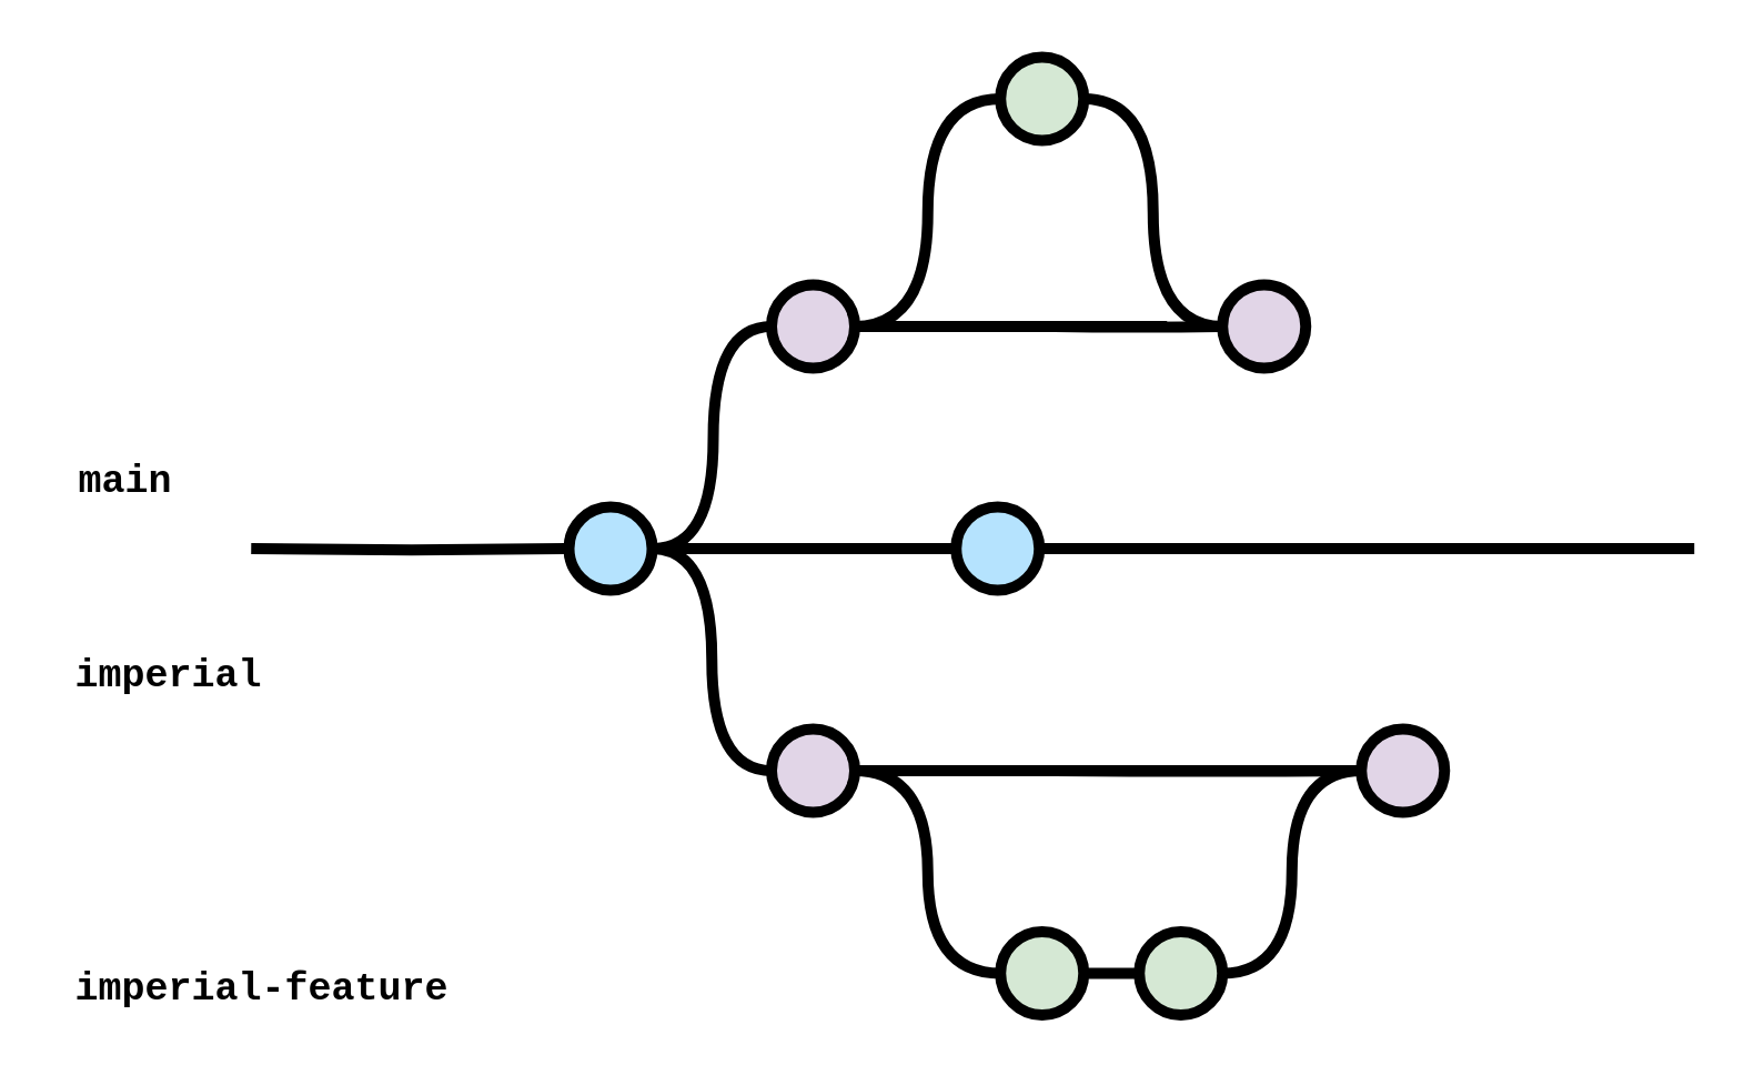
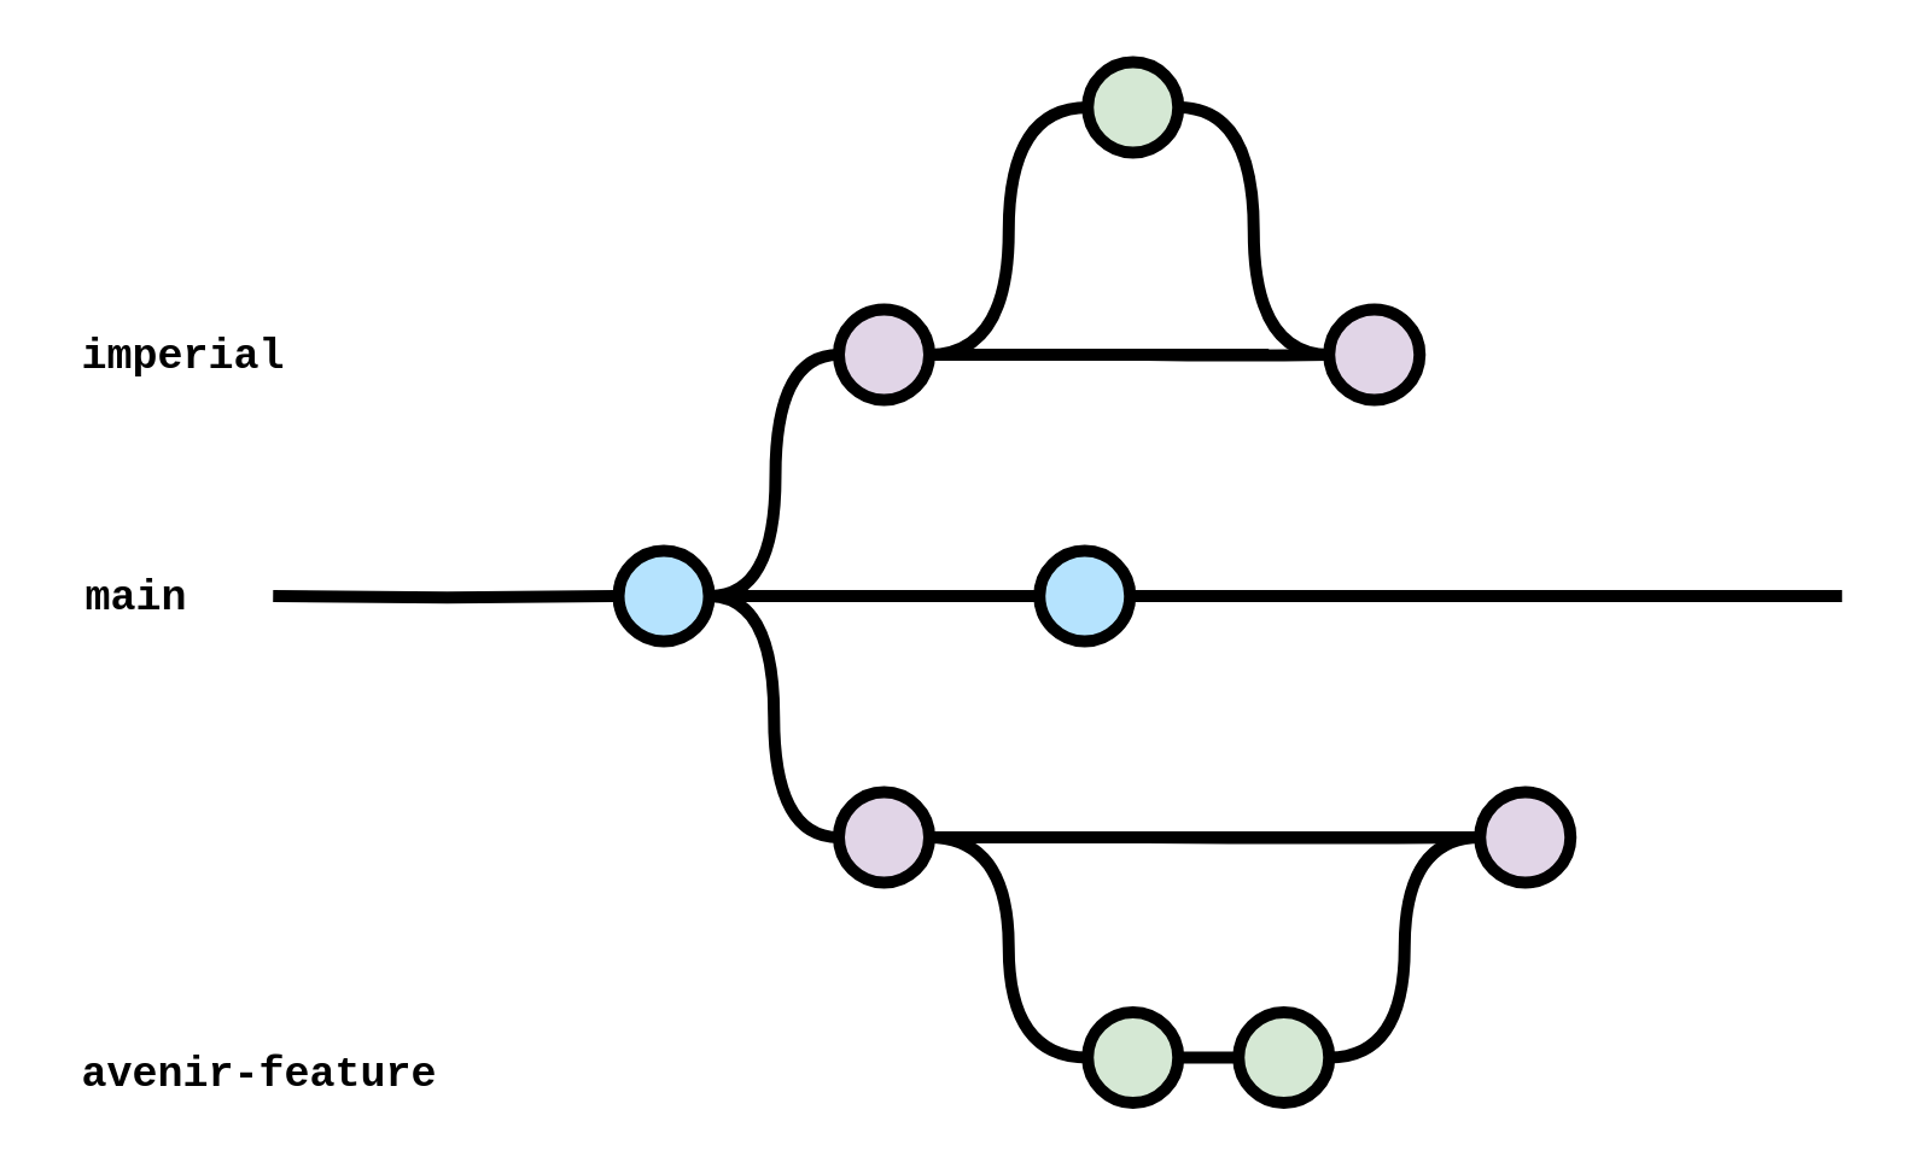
  <mxCell id="0" />
  <mxCell id="1" parent="0" />
  <mxCell id="2" value="" style="edgeStyle=orthogonalEdgeStyle;rounded=0;html=1;jettySize=auto;orthogonalLoop=1;plain-blue;endArrow=none;endFill=0;strokeWidth=4;strokeColor=#000000;" edge="1" parent="1" source="4" target="6"><mxGeometry x="294.5" y="700" as="geometry" /></mxCell>
  <mxCell id="3" style="edgeStyle=orthogonalEdgeStyle;curved=1;rounded=0;html=1;exitX=1;exitY=0.5;exitPerimeter=0;entryX=0;entryY=0.5;entryPerimeter=0;endArrow=none;endFill=0;jettySize=auto;orthogonalLoop=1;strokeWidth=4;fontSize=15;" edge="1" parent="1" source="4" target="10"><mxGeometry relative="1" as="geometry" /></mxCell>
  <mxCell id="4" value="" style="verticalLabelPosition=bottom;verticalAlign=top;html=1;strokeWidth=4;shape=mxgraph.flowchart.on-page_reference;plain-blue;gradientColor=none;fillColor=#B5E3Fe;strokeColor=#000000;" vertex="1" parent="1"><mxGeometry x="204.5" y="182" width="30" height="30" as="geometry" /></mxCell>
  <mxCell id="5" value="" style="edgeStyle=orthogonalEdgeStyle;curved=1;rounded=0;orthogonalLoop=1;jettySize=auto;html=1;endArrow=none;endFill=0;strokeWidth=4;fontFamily=Courier New;fontSize=16;" edge="1" parent="1" source="6"><mxGeometry relative="1" as="geometry"><mxPoint x="610" y="197" as="targetPoint" /></mxGeometry></mxCell>
  <mxCell id="6" value="" style="verticalLabelPosition=bottom;verticalAlign=top;html=1;strokeWidth=4;shape=mxgraph.flowchart.on-page_reference;plain-blue;gradientColor=none;strokeColor=#000000;fillColor=#B5E3FE;" vertex="1" parent="1"><mxGeometry x="344" y="182" width="30" height="30" as="geometry" /></mxCell>
  <mxCell id="7" value="" style="edgeStyle=orthogonalEdgeStyle;rounded=0;html=1;jettySize=auto;orthogonalLoop=1;strokeWidth=4;endArrow=none;endFill=0;" edge="1" parent="1" target="4"><mxGeometry x="194.5" y="700" as="geometry"><mxPoint x="90" y="197" as="sourcePoint" /></mxGeometry></mxCell>
- <mxCell id="8" value="main" style="text;html=1;strokeColor=none;fillColor=none;align=center;verticalAlign=middle;whiteSpace=wrap;overflow=hidden;fontSize=14;fontStyle=1;fontFamily=Courier New;" vertex="1" parent="1"><mxGeometry x="20" y="162" width="50" height="20" as="geometry" /></mxCell>
+ <mxCell id="8" value="main" style="text;html=1;strokeColor=none;fillColor=none;align=center;verticalAlign=middle;whiteSpace=wrap;overflow=hidden;fontSize=14;fontStyle=1;fontFamily=Courier New;" vertex="1" parent="1"><mxGeometry x="20" y="187" width="50" height="20" as="geometry" /></mxCell>
  <mxCell id="9" style="edgeStyle=orthogonalEdgeStyle;curved=1;rounded=0;html=1;exitX=1;exitY=0.5;exitPerimeter=0;endArrow=none;endFill=0;jettySize=auto;orthogonalLoop=1;strokeWidth=4;fontSize=15;" edge="1" parent="1" source="10" target="12"><mxGeometry relative="1" as="geometry"><mxPoint x="349.5" y="277" as="targetPoint" /></mxGeometry></mxCell>
  <mxCell id="10" value="" style="verticalLabelPosition=bottom;verticalAlign=top;html=1;strokeWidth=4;shape=mxgraph.flowchart.on-page_reference;plain-purple;gradientColor=none;strokeColor=#000000;" vertex="1" parent="1"><mxGeometry x="277.5" y="262" width="30" height="30" as="geometry" /></mxCell>
  <mxCell id="11" style="edgeStyle=orthogonalEdgeStyle;curved=1;rounded=0;html=1;exitX=1;exitY=0.5;exitPerimeter=0;entryX=0;entryY=0.5;entryPerimeter=0;endArrow=none;endFill=0;jettySize=auto;orthogonalLoop=1;strokeWidth=4;fontSize=15;" edge="1" parent="1" target="12"><mxGeometry relative="1" as="geometry"><mxPoint x="379.5" y="277" as="sourcePoint" /></mxGeometry></mxCell>
  <mxCell id="12" value="" style="verticalLabelPosition=bottom;verticalAlign=top;html=1;strokeWidth=4;shape=mxgraph.flowchart.on-page_reference;plain-purple;gradientColor=none;strokeColor=#000000;" vertex="1" parent="1"><mxGeometry x="490" y="262" width="30" height="30" as="geometry" /></mxCell>
  <mxCell id="13" style="edgeStyle=orthogonalEdgeStyle;curved=1;rounded=0;html=1;exitX=1;exitY=0.5;exitPerimeter=0;endArrow=none;endFill=0;jettySize=auto;orthogonalLoop=1;strokeWidth=4;fontSize=15;" edge="1" parent="1" source="14"><mxGeometry relative="1" as="geometry"><mxPoint x="420" y="117" as="targetPoint" /></mxGeometry></mxCell>
  <mxCell id="14" value="" style="verticalLabelPosition=bottom;verticalAlign=top;html=1;strokeWidth=4;shape=mxgraph.flowchart.on-page_reference;plain-purple;gradientColor=none;strokeColor=#000000;" vertex="1" parent="1"><mxGeometry x="277.5" y="102" width="30" height="30" as="geometry" /></mxCell>
  <mxCell id="15" style="edgeStyle=orthogonalEdgeStyle;curved=1;rounded=0;html=1;exitX=1;exitY=0.5;exitPerimeter=0;entryX=0;entryY=0.5;entryPerimeter=0;endArrow=none;endFill=0;jettySize=auto;orthogonalLoop=1;strokeWidth=4;fontSize=15;" edge="1" parent="1" target="16"><mxGeometry relative="1" as="geometry"><mxPoint x="379.5" y="117" as="sourcePoint" /></mxGeometry></mxCell>
  <mxCell id="16" value="" style="verticalLabelPosition=bottom;verticalAlign=top;html=1;strokeWidth=4;shape=mxgraph.flowchart.on-page_reference;plain-purple;gradientColor=none;strokeColor=#000000;" vertex="1" parent="1"><mxGeometry x="440" y="102" width="30" height="30" as="geometry" /></mxCell>
  <mxCell id="17" style="edgeStyle=orthogonalEdgeStyle;curved=1;rounded=0;html=1;exitX=1;exitY=0.5;exitPerimeter=0;entryX=0;entryY=0.5;entryPerimeter=0;endArrow=none;endFill=0;jettySize=auto;orthogonalLoop=1;strokeWidth=4;fontSize=15;entryDx=0;entryDy=0;" edge="1" parent="1" target="14"><mxGeometry relative="1" as="geometry"><mxPoint x="234.5" y="197" as="sourcePoint" /><mxPoint x="277.5" y="277" as="targetPoint" /></mxGeometry></mxCell>
- <mxCell id="18" value="imperial" style="text;html=1;strokeColor=none;fillColor=none;align=left;verticalAlign=middle;whiteSpace=wrap;overflow=hidden;fontSize=14;fontStyle=1;fontFamily=Courier New;" vertex="1" parent="1"><mxGeometry x="25.25" y="232" width="240" height="20" as="geometry" /></mxCell>
+ <mxCell id="18" value="imperial" style="text;html=1;strokeColor=none;fillColor=none;align=left;verticalAlign=middle;whiteSpace=wrap;overflow=hidden;fontSize=14;fontStyle=1;fontFamily=Courier New;" vertex="1" parent="1"><mxGeometry x="25.25" y="107" width="240" height="20" as="geometry" /></mxCell>
  <mxCell id="19" style="edgeStyle=orthogonalEdgeStyle;curved=1;rounded=0;orthogonalLoop=1;jettySize=auto;html=1;exitX=1;exitY=0.5;exitDx=0;exitDy=0;exitPerimeter=0;entryX=0;entryY=0.5;entryDx=0;entryDy=0;entryPerimeter=0;endArrow=none;endFill=0;strokeWidth=4;fontFamily=Courier New;fontColor=#009900;" edge="1" parent="1" target="21" source="10"><mxGeometry relative="1" as="geometry"><mxPoint x="244" y="351" as="sourcePoint" /></mxGeometry></mxCell>
  <mxCell id="20" value="" style="edgeStyle=orthogonalEdgeStyle;rounded=0;orthogonalLoop=1;jettySize=auto;html=1;endArrow=none;endFill=0;strokeWidth=4;" edge="1" parent="1" source="21" target="23"><mxGeometry relative="1" as="geometry" /></mxCell>
  <mxCell id="21" value="" style="verticalLabelPosition=bottom;verticalAlign=top;html=1;strokeWidth=4;shape=mxgraph.flowchart.on-page_reference;plain-purple;gradientColor=none;strokeColor=#000000;fillColor=#D5E8D4;" vertex="1" parent="1"><mxGeometry x="360" y="335" width="30" height="30" as="geometry" /></mxCell>
  <mxCell id="22" style="edgeStyle=orthogonalEdgeStyle;curved=1;rounded=0;orthogonalLoop=1;jettySize=auto;html=1;exitX=1;exitY=0.5;exitDx=0;exitDy=0;exitPerimeter=0;entryX=0;entryY=0.5;entryDx=0;entryDy=0;entryPerimeter=0;endArrow=none;endFill=0;strokeWidth=4;fontFamily=Courier New;fontColor=#009900;" edge="1" parent="1" source="23" target="12"><mxGeometry relative="1" as="geometry"><mxPoint x="494" y="351" as="targetPoint" /></mxGeometry></mxCell>
  <mxCell id="23" value="" style="verticalLabelPosition=bottom;verticalAlign=top;html=1;strokeWidth=4;shape=mxgraph.flowchart.on-page_reference;plain-purple;gradientColor=none;strokeColor=#000000;fillColor=#D5E8D4;" vertex="1" parent="1"><mxGeometry x="410" y="335" width="30" height="30" as="geometry" /></mxCell>
- <mxCell id="24" value="imperial-feature" style="text;html=1;strokeColor=none;fillColor=none;align=left;verticalAlign=middle;whiteSpace=wrap;overflow=hidden;fontSize=14;fontStyle=1;fontFamily=Courier New;" vertex="1" parent="1"><mxGeometry x="25.25" y="345" width="240" height="20" as="geometry" /></mxCell>
+ <mxCell id="24" value="avenir-feature" style="text;html=1;strokeColor=none;fillColor=none;align=left;verticalAlign=middle;whiteSpace=wrap;overflow=hidden;fontSize=14;fontStyle=1;fontFamily=Courier New;" vertex="1" parent="1"><mxGeometry x="25.25" y="345" width="240" height="20" as="geometry" /></mxCell>
  <mxCell id="25" value="" style="verticalLabelPosition=bottom;verticalAlign=top;html=1;strokeWidth=4;shape=mxgraph.flowchart.on-page_reference;plain-purple;gradientColor=none;strokeColor=#000000;fillColor=#D5E8D4;" vertex="1" parent="1"><mxGeometry x="360" y="20" width="30" height="30" as="geometry" /></mxCell>
  <mxCell id="26" style="edgeStyle=orthogonalEdgeStyle;curved=1;rounded=0;orthogonalLoop=1;jettySize=auto;html=1;exitX=1;exitY=0.5;exitDx=0;exitDy=0;exitPerimeter=0;entryX=0;entryY=0.5;entryDx=0;entryDy=0;entryPerimeter=0;endArrow=none;endFill=0;strokeWidth=4;fontFamily=Courier New;fontColor=#009900;" edge="1" parent="1" source="14" target="25"><mxGeometry relative="1" as="geometry"><mxPoint x="318" y="287" as="sourcePoint" /><mxPoint x="370" y="360" as="targetPoint" /></mxGeometry></mxCell>
  <mxCell id="27" style="edgeStyle=orthogonalEdgeStyle;curved=1;rounded=0;orthogonalLoop=1;jettySize=auto;html=1;exitX=1;exitY=0.5;exitDx=0;exitDy=0;exitPerimeter=0;entryX=0;entryY=0.5;entryDx=0;entryDy=0;entryPerimeter=0;endArrow=none;endFill=0;strokeWidth=4;fontFamily=Courier New;fontColor=#009900;" edge="1" parent="1" source="25" target="16"><mxGeometry relative="1" as="geometry"><mxPoint x="500" y="287" as="targetPoint" /><mxPoint x="450" y="360" as="sourcePoint" /></mxGeometry></mxCell>
